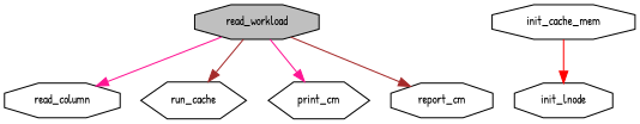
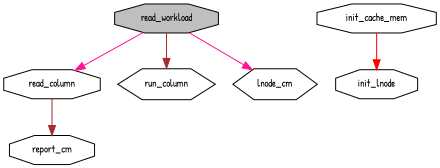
  digraph {
    fontname="Patrick Hand"
    rankdir=TB
    node [color=black fillcolor=white fontname="Patrick Hand" fontsize=10 shape=octagon style=filled]
    edge [color=deeppink fontname="Patrick Hand" fontsize=10 labelfontname=Helvetica labelfontsize=10 style=solid]
    n1 [fillcolor=grey75 fontcolor=black height=0.2 label=read_workload width=0.4]
    n2 [height=0.2 label=read_column width=0.4]
-   n3 [height=0.2 label=run_cache shape=hexagon width=0.4]
-   n4 [height=0.2 label=print_cm shape=hexagon width=0.4]
+   n3 [height=0.2 label=run_column shape=hexagon width=0.4]
+   n4 [height=0.2 label=lnode_cm shape=hexagon width=0.4]
    n5 [height=0.2 label=report_cm width=0.4]
    n6 [height=0.2 label=init_cache_mem width=0.4]
    n7 [height=0.2 label=init_lnode width=0.4]
    n1 -> n2
    n1 -> n3 [color=brown]
    n1 -> n4
-   n1 -> n5 [color=brown]
+   n2 -> n5 [color=brown]
    n6 -> n7 [color=red]
  }
